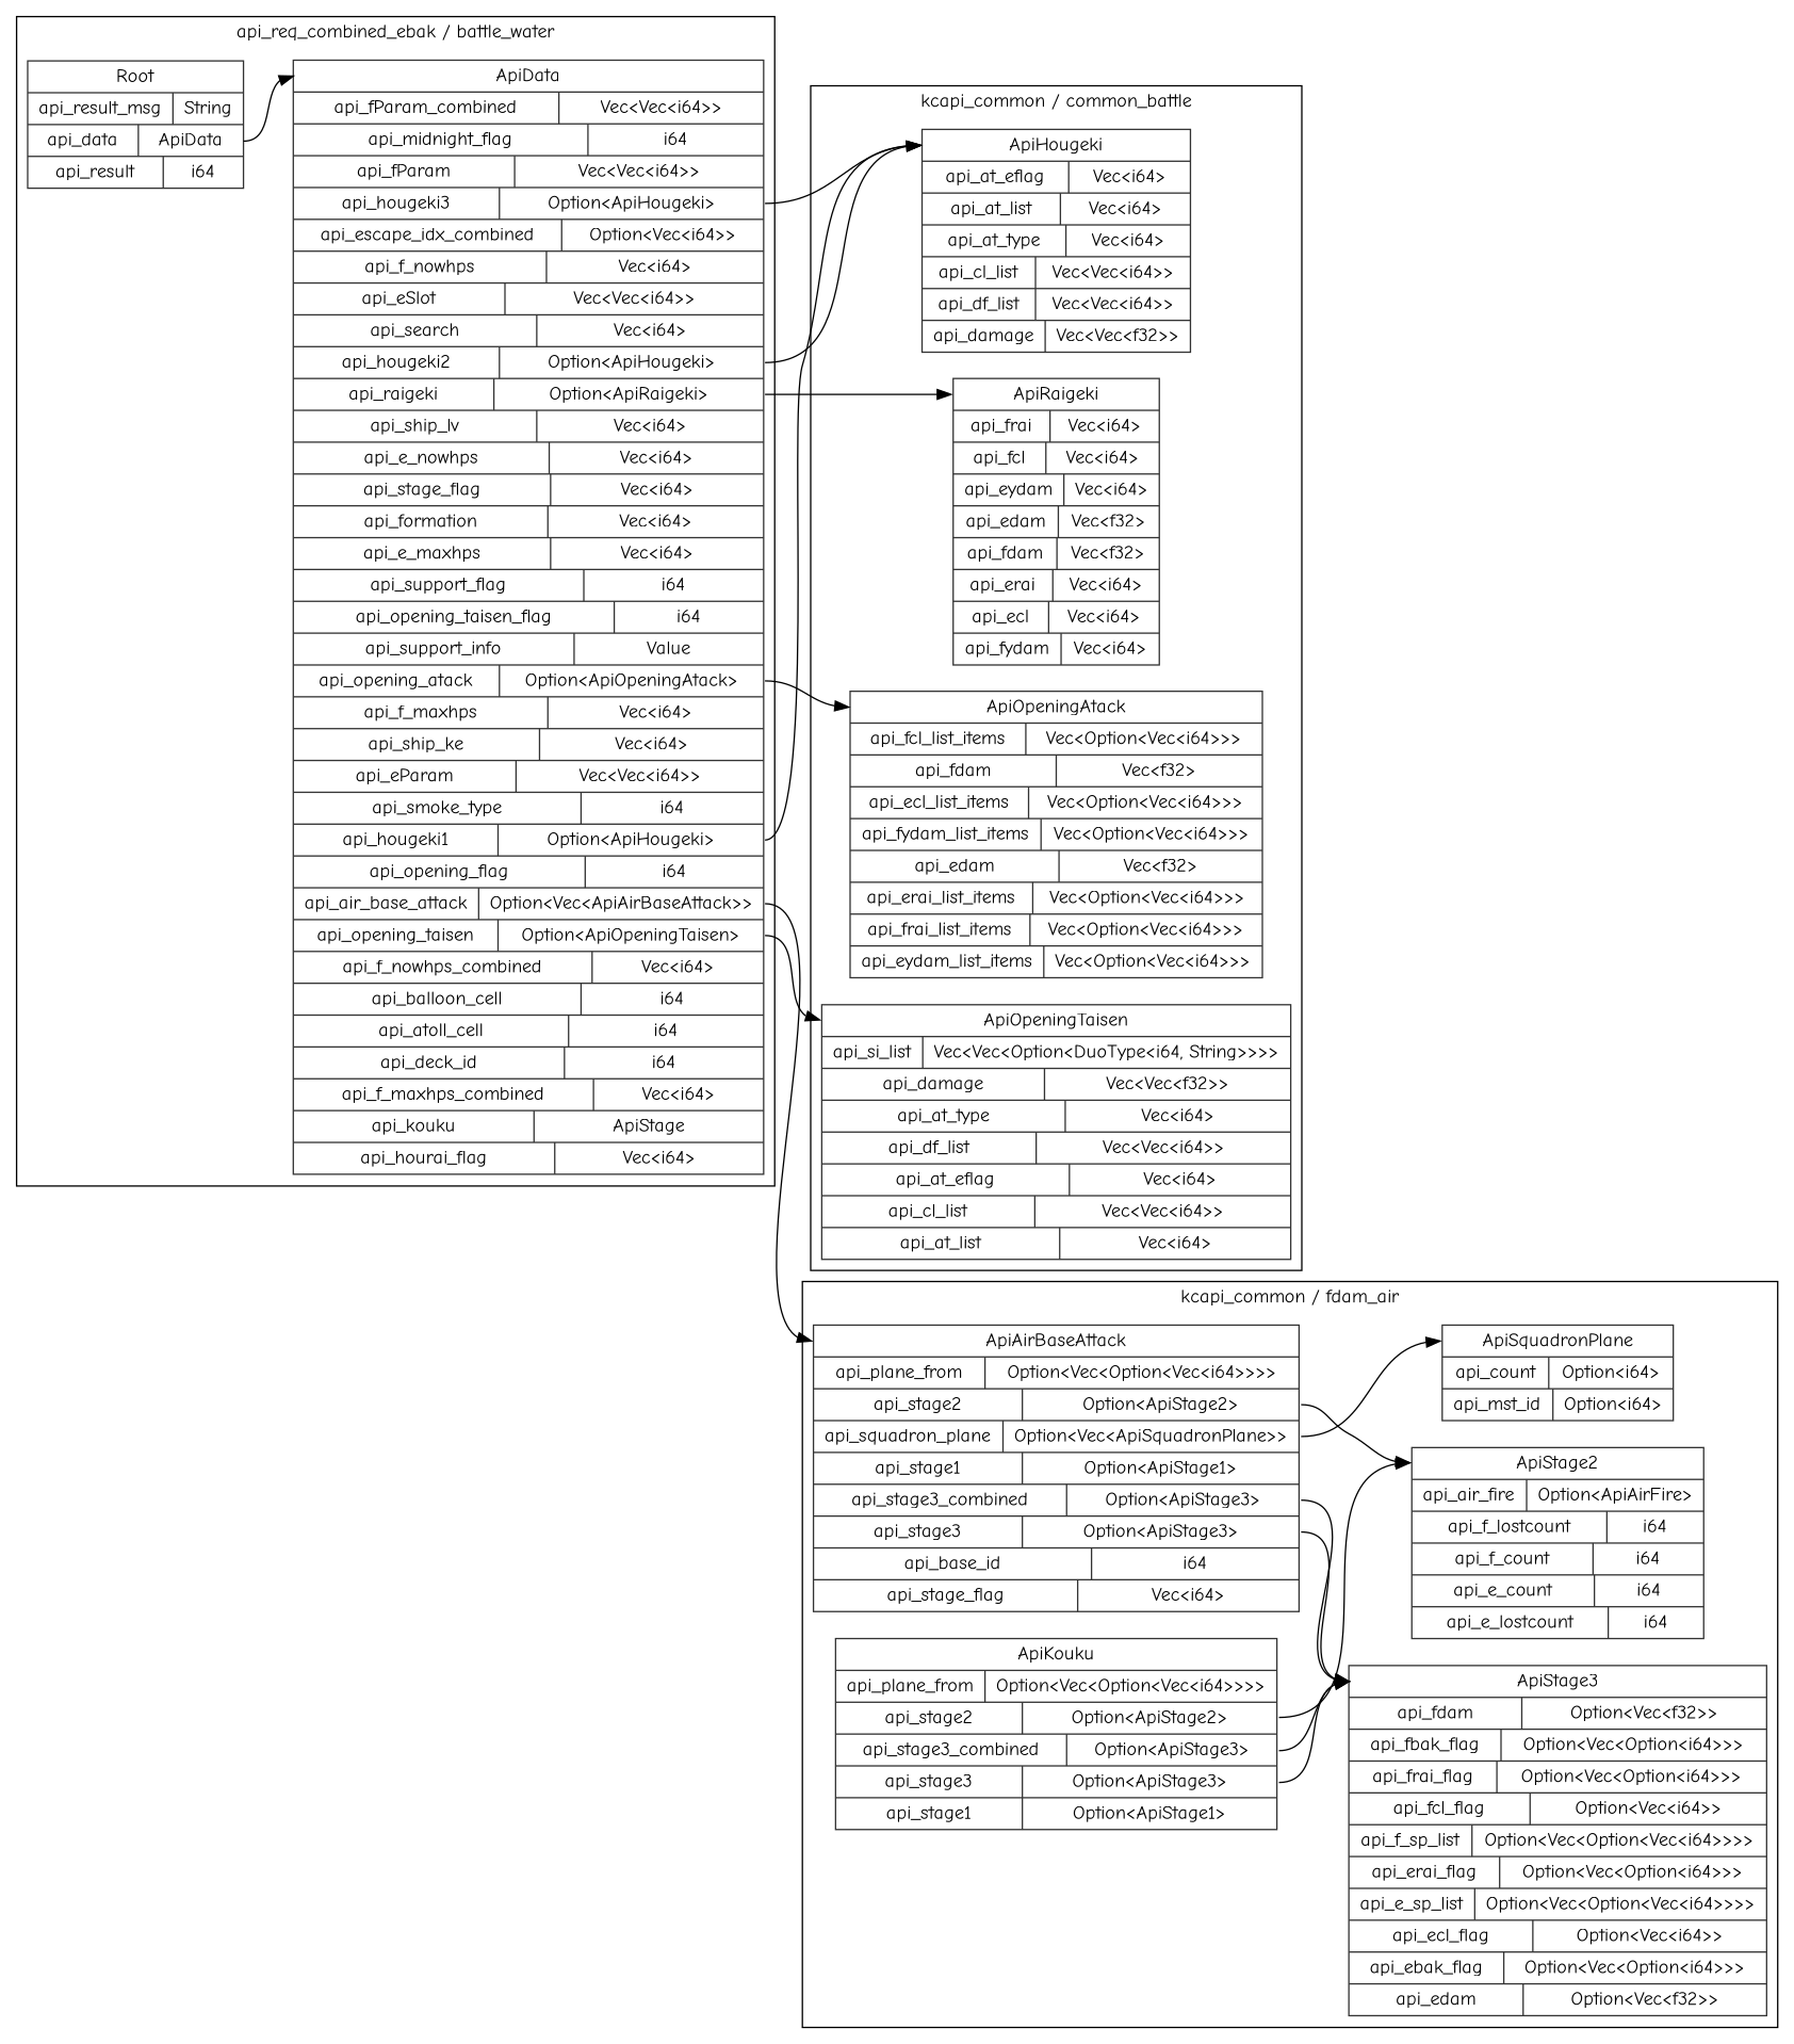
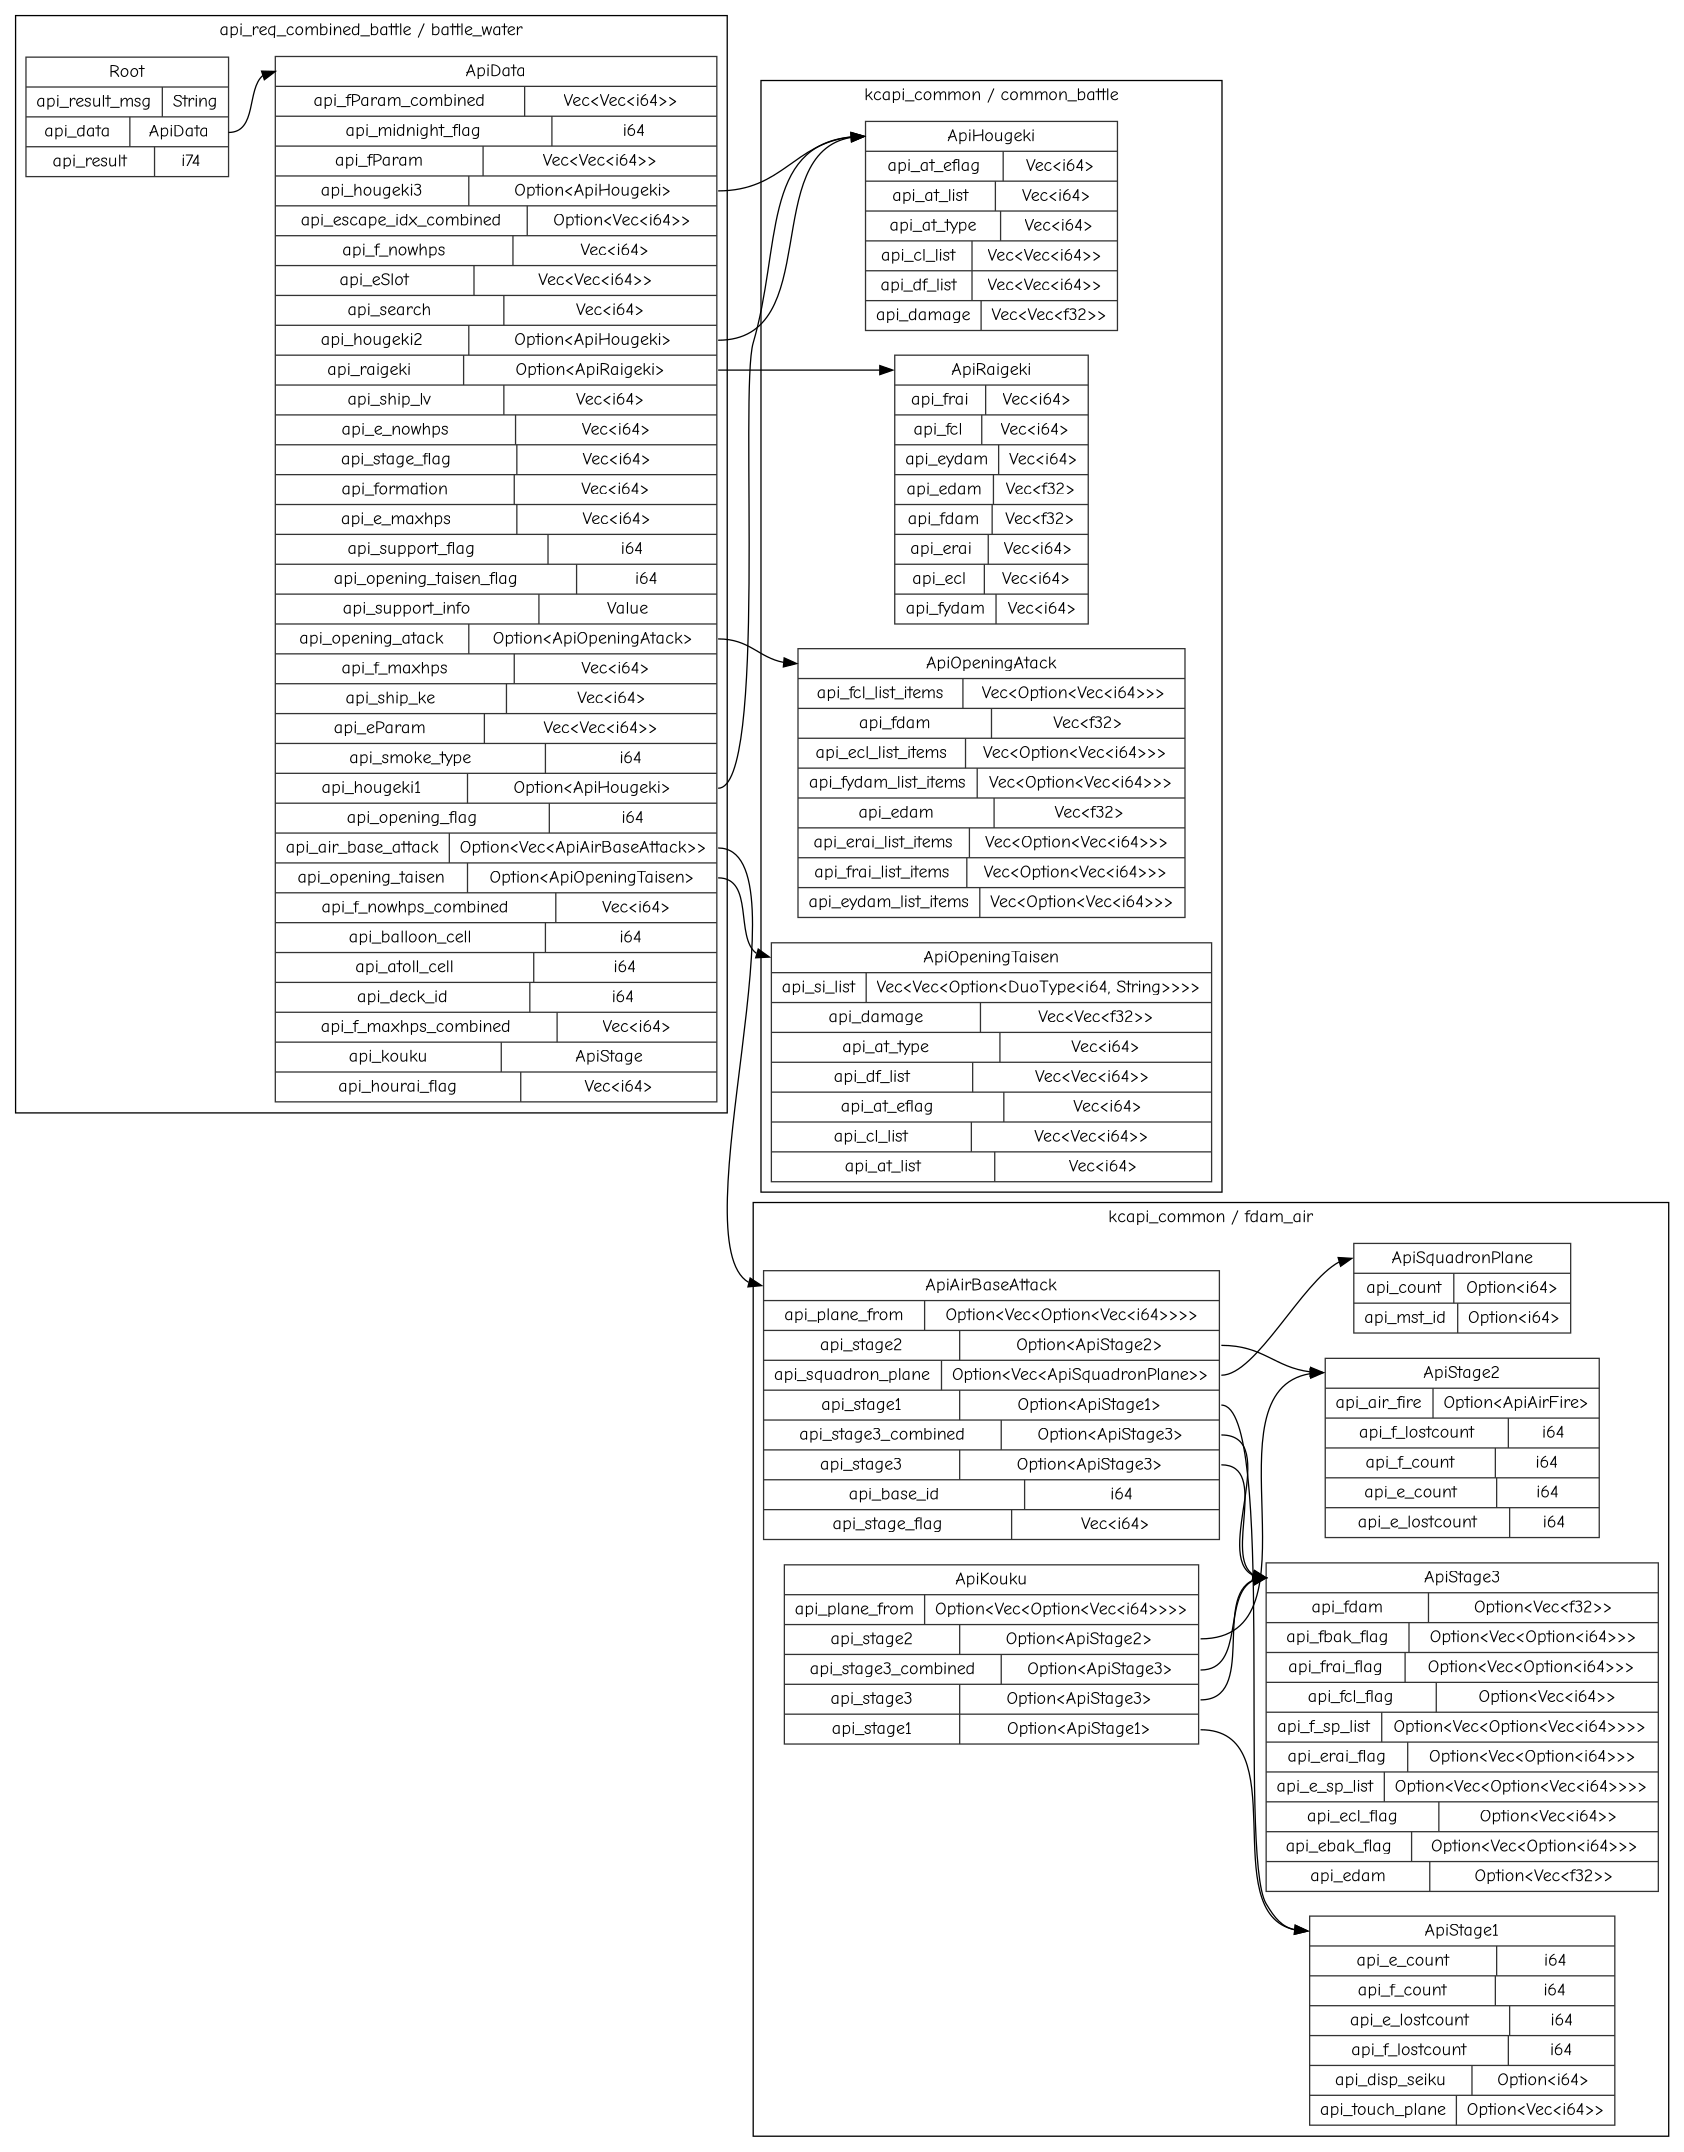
  digraph {
    fontname="Comic Neue"
    rankdir=LR
    node [color=gray20 fontname="Comic Neue" shape=record style=solid]
    edge [fontname="Comic Neue" headport="ApiStage3:w" tailport="api_stage2:e"]
    n1 [label="<ApiHougeki> ApiHougeki  | { api_at_eflag | <api_at_eflag> Vec\<i64\> } | { api_at_list | <api_at_list> Vec\<i64\> } | { api_at_type | <api_at_type> Vec\<i64\> } | { api_cl_list | <api_cl_list> Vec\<Vec\<i64\>\> } | { api_df_list | <api_df_list> Vec\<Vec\<i64\>\> } | { api_damage | <api_damage> Vec\<Vec\<f32\>\> }"]
    n2 [label="<ApiRaigeki> ApiRaigeki  | { api_frai | <api_frai> Vec\<i64\> } | { api_fcl | <api_fcl> Vec\<i64\> } | { api_eydam | <api_eydam> Vec\<i64\> } | { api_edam | <api_edam> Vec\<f32\> } | { api_fdam | <api_fdam> Vec\<f32\> } | { api_erai | <api_erai> Vec\<i64\> } | { api_ecl | <api_ecl> Vec\<i64\> } | { api_fydam | <api_fydam> Vec\<i64\> }"]
    n3 [label="<ApiOpeningAtack> ApiOpeningAtack  | { api_fcl_list_items | <api_fcl_list_items> Vec\<Option\<Vec\<i64\>\>\> } | { api_fdam | <api_fdam> Vec\<f32\> } | { api_ecl_list_items | <api_ecl_list_items> Vec\<Option\<Vec\<i64\>\>\> } | { api_fydam_list_items | <api_fydam_list_items> Vec\<Option\<Vec\<i64\>\>\> } | { api_edam | <api_edam> Vec\<f32\> } | { api_erai_list_items | <api_erai_list_items> Vec\<Option\<Vec\<i64\>\>\> } | { api_frai_list_items | <api_frai_list_items> Vec\<Option\<Vec\<i64\>\>\> } | { api_eydam_list_items | <api_eydam_list_items> Vec\<Option\<Vec\<i64\>\>\> }"]
    n4 [label="<ApiOpeningTaisen> ApiOpeningTaisen  | { api_si_list | <api_si_list> Vec\<Vec\<Option\<DuoType\<i64, String\>\>\>\> } | { api_damage | <api_damage> Vec\<Vec\<f32\>\> } | { api_at_type | <api_at_type> Vec\<i64\> } | { api_df_list | <api_df_list> Vec\<Vec\<i64\>\> } | { api_at_eflag | <api_at_eflag> Vec\<i64\> } | { api_cl_list | <api_cl_list> Vec\<Vec\<i64\>\> } | { api_at_list | <api_at_list> Vec\<i64\> }"]
-   n5 [label="<Root> Root  | { api_result_msg | <api_result_msg> String } | { api_data | <api_data> ApiData } | { api_result | <api_result> i64 }"]
+   n5 [label="<Root> Root  | { api_result_msg | <api_result_msg> String } | { api_data | <api_data> ApiData } | { api_result | <api_result> i74 }"]
    n6 [label="<ApiData> ApiData  | { api_fParam_combined | <api_fParam_combined> Vec\<Vec\<i64\>\> } | { api_midnight_flag | <api_midnight_flag> i64 } | { api_fParam | <api_fParam> Vec\<Vec\<i64\>\> } | { api_hougeki3 | <api_hougeki3> Option\<ApiHougeki\> } | { api_escape_idx_combined | <api_escape_idx_combined> Option\<Vec\<i64\>\> } | { api_f_nowhps | <api_f_nowhps> Vec\<i64\> } | { api_eSlot | <api_eSlot> Vec\<Vec\<i64\>\> } | { api_search | <api_search> Vec\<i64\> } | { api_hougeki2 | <api_hougeki2> Option\<ApiHougeki\> } | { api_raigeki | <api_raigeki> Option\<ApiRaigeki\> } | { api_ship_lv | <api_ship_lv> Vec\<i64\> } | { api_e_nowhps | <api_e_nowhps> Vec\<i64\> } | { api_stage_flag | <api_stage_flag> Vec\<i64\> } | { api_formation | <api_formation> Vec\<i64\> } | { api_e_maxhps | <api_e_maxhps> Vec\<i64\> } | { api_support_flag | <api_support_flag> i64 } | { api_opening_taisen_flag | <api_opening_taisen_flag> i64 } | { api_support_info | <api_support_info> Value } | { api_opening_atack | <api_opening_atack> Option\<ApiOpeningAtack\> } | { api_f_maxhps | <api_f_maxhps> Vec\<i64\> } | { api_ship_ke | <api_ship_ke> Vec\<i64\> } | { api_eParam | <api_eParam> Vec\<Vec\<i64\>\> } | { api_smoke_type | <api_smoke_type> i64 } | { api_hougeki1 | <api_hougeki1> Option\<ApiHougeki\> } | { api_opening_flag | <api_opening_flag> i64 } | { api_air_base_attack | <api_air_base_attack> Option\<Vec\<ApiAirBaseAttack\>\> } | { api_opening_taisen | <api_opening_taisen> Option\<ApiOpeningTaisen\> } | { api_f_nowhps_combined | <api_f_nowhps_combined> Vec\<i64\> } | { api_balloon_cell | <api_balloon_cell> i64 } | { api_atoll_cell | <api_atoll_cell> i64 } | { api_deck_id | <api_deck_id> i64 } | { api_f_maxhps_combined | <api_f_maxhps_combined> Vec\<i64\> } | { api_kouku | <api_kouku> ApiStage } | { api_hourai_flag | <api_hourai_flag> Vec\<i64\> }"]
    n7 [label="<ApiAirBaseAttack> ApiAirBaseAttack  | { api_plane_from | <api_plane_from> Option\<Vec\<Option\<Vec\<i64\>\>\>\> } | { api_stage2 | <api_stage2> Option\<ApiStage2\> } | { api_squadron_plane | <api_squadron_plane> Option\<Vec\<ApiSquadronPlane\>\> } | { api_stage1 | <api_stage1> Option\<ApiStage1\> } | { api_stage3_combined | <api_stage3_combined> Option\<ApiStage3\> } | { api_stage3 | <api_stage3> Option\<ApiStage3\> } | { api_base_id | <api_base_id> i64 } | { api_stage_flag | <api_stage_flag> Vec\<i64\> }"]
    n8 [label="<ApiStage2> ApiStage2  | { api_air_fire | <api_air_fire> Option\<ApiAirFire\> } | { api_f_lostcount | <api_f_lostcount> i64 } | { api_f_count | <api_f_count> i64 } | { api_e_count | <api_e_count> i64 } | { api_e_lostcount | <api_e_lostcount> i64 }"]
    n9 [label="<ApiSquadronPlane> ApiSquadronPlane  | { api_count | <api_count> Option\<i64\> } | { api_mst_id | <api_mst_id> Option\<i64\> }"]
+   n10 [label="<ApiStage1> ApiStage1  | { api_e_count | <api_e_count> i64 } | { api_f_count | <api_f_count> i64 } | { api_e_lostcount | <api_e_lostcount> i64 } | { api_f_lostcount | <api_f_lostcount> i64 } | { api_disp_seiku | <api_disp_seiku> Option\<i64\> } | { api_touch_plane | <api_touch_plane> Option\<Vec\<i64\>\> }"]
    n11 [label="<ApiStage3> ApiStage3  | { api_fdam | <api_fdam> Option\<Vec\<f32\>\> } | { api_fbak_flag | <api_fbak_flag> Option\<Vec\<Option\<i64\>\>\> } | { api_frai_flag | <api_frai_flag> Option\<Vec\<Option\<i64\>\>\> } | { api_fcl_flag | <api_fcl_flag> Option\<Vec\<i64\>\> } | { api_f_sp_list | <api_f_sp_list> Option\<Vec\<Option\<Vec\<i64\>\>\>\> } | { api_erai_flag | <api_erai_flag> Option\<Vec\<Option\<i64\>\>\> } | { api_e_sp_list | <api_e_sp_list> Option\<Vec\<Option\<Vec\<i64\>\>\>\> } | { api_ecl_flag | <api_ecl_flag> Option\<Vec\<i64\>\> } | { api_ebak_flag | <api_ebak_flag> Option\<Vec\<Option\<i64\>\>\> } | { api_edam | <api_edam> Option\<Vec\<f32\>\> }"]
    n12 [label="<ApiKouku> ApiKouku  | { api_plane_from | <api_plane_from> Option\<Vec\<Option\<Vec\<i64\>\>\>\> } | { api_stage2 | <api_stage2> Option\<ApiStage2\> } | { api_stage3_combined | <api_stage3_combined> Option\<ApiStage3\> } | { api_stage3 | <api_stage3> Option\<ApiStage3\> } | { api_stage1 | <api_stage1> Option\<ApiStage1\> }"]
    subgraph cluster_1 {
      label="kcapi_common / common_battle"
      n1
      n2
      n3
      n4
    }
    subgraph cluster_2 {
-     label="api_req_combined_ebak / battle_water"
+     label="api_req_combined_battle / battle_water"
      n5
      n6
    }
    subgraph cluster_3 {
      label="kcapi_common / fdam_air"
      n7
      n8
      n9
+     n10
      n11
      n12
    }
    n5 -> n6 [headport="ApiData:w" tailport="api_data:e"]
    n6 -> n1 [headport="ApiHougeki:w" tailport="api_hougeki3:e"]
    n6 -> n1 [headport="ApiHougeki:w" tailport="api_hougeki2:e"]
    n6 -> n1 [headport="ApiHougeki:w" tailport="api_hougeki1:e"]
    n6 -> n2 [headport="ApiRaigeki:w" tailport="api_raigeki:e"]
    n6 -> n3 [headport="ApiOpeningAtack:w" tailport="api_opening_atack:e"]
    n6 -> n4 [headport="ApiOpeningTaisen:w" tailport="api_opening_taisen:e"]
    n6 -> n7 [headport="ApiAirBaseAttack:w" tailport="api_air_base_attack:e"]
    n7 -> n8 [headport="ApiStage2:w"]
    n7 -> n9 [headport="ApiSquadronPlane:w" tailport="api_squadron_plane:e"]
+   n7 -> n10 [headport="ApiStage1:w" tailport="api_stage1:e"]
    n7 -> n11 [tailport="api_stage3_combined:e"]
    n7 -> n11 [tailport="api_stage3:e"]
    n12 -> n8 [headport="ApiStage2:w"]
+   n12 -> n10 [headport="ApiStage1:w" tailport="api_stage1:e"]
    n12 -> n11 [tailport="api_stage3_combined:e"]
    n12 -> n11 [tailport="api_stage3:e"]
  }
